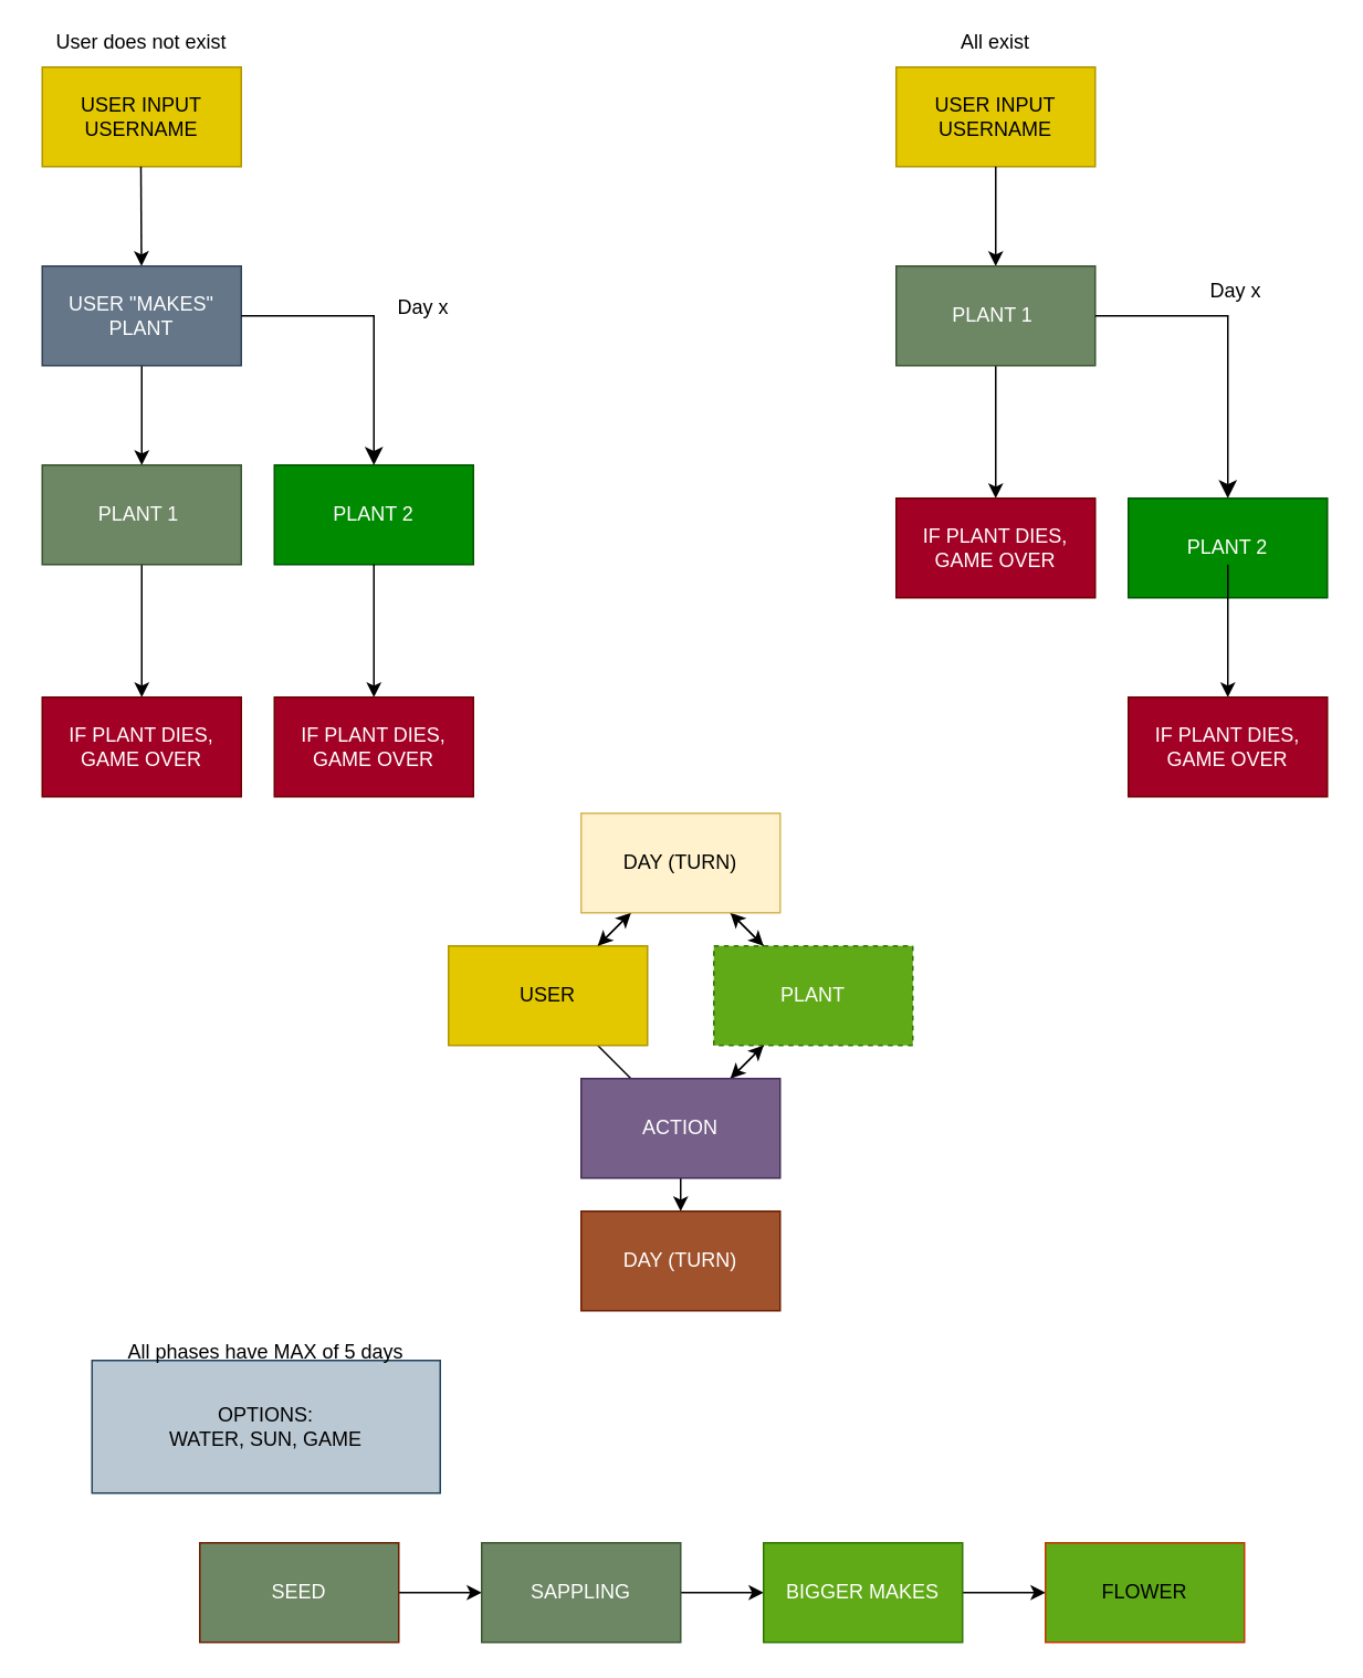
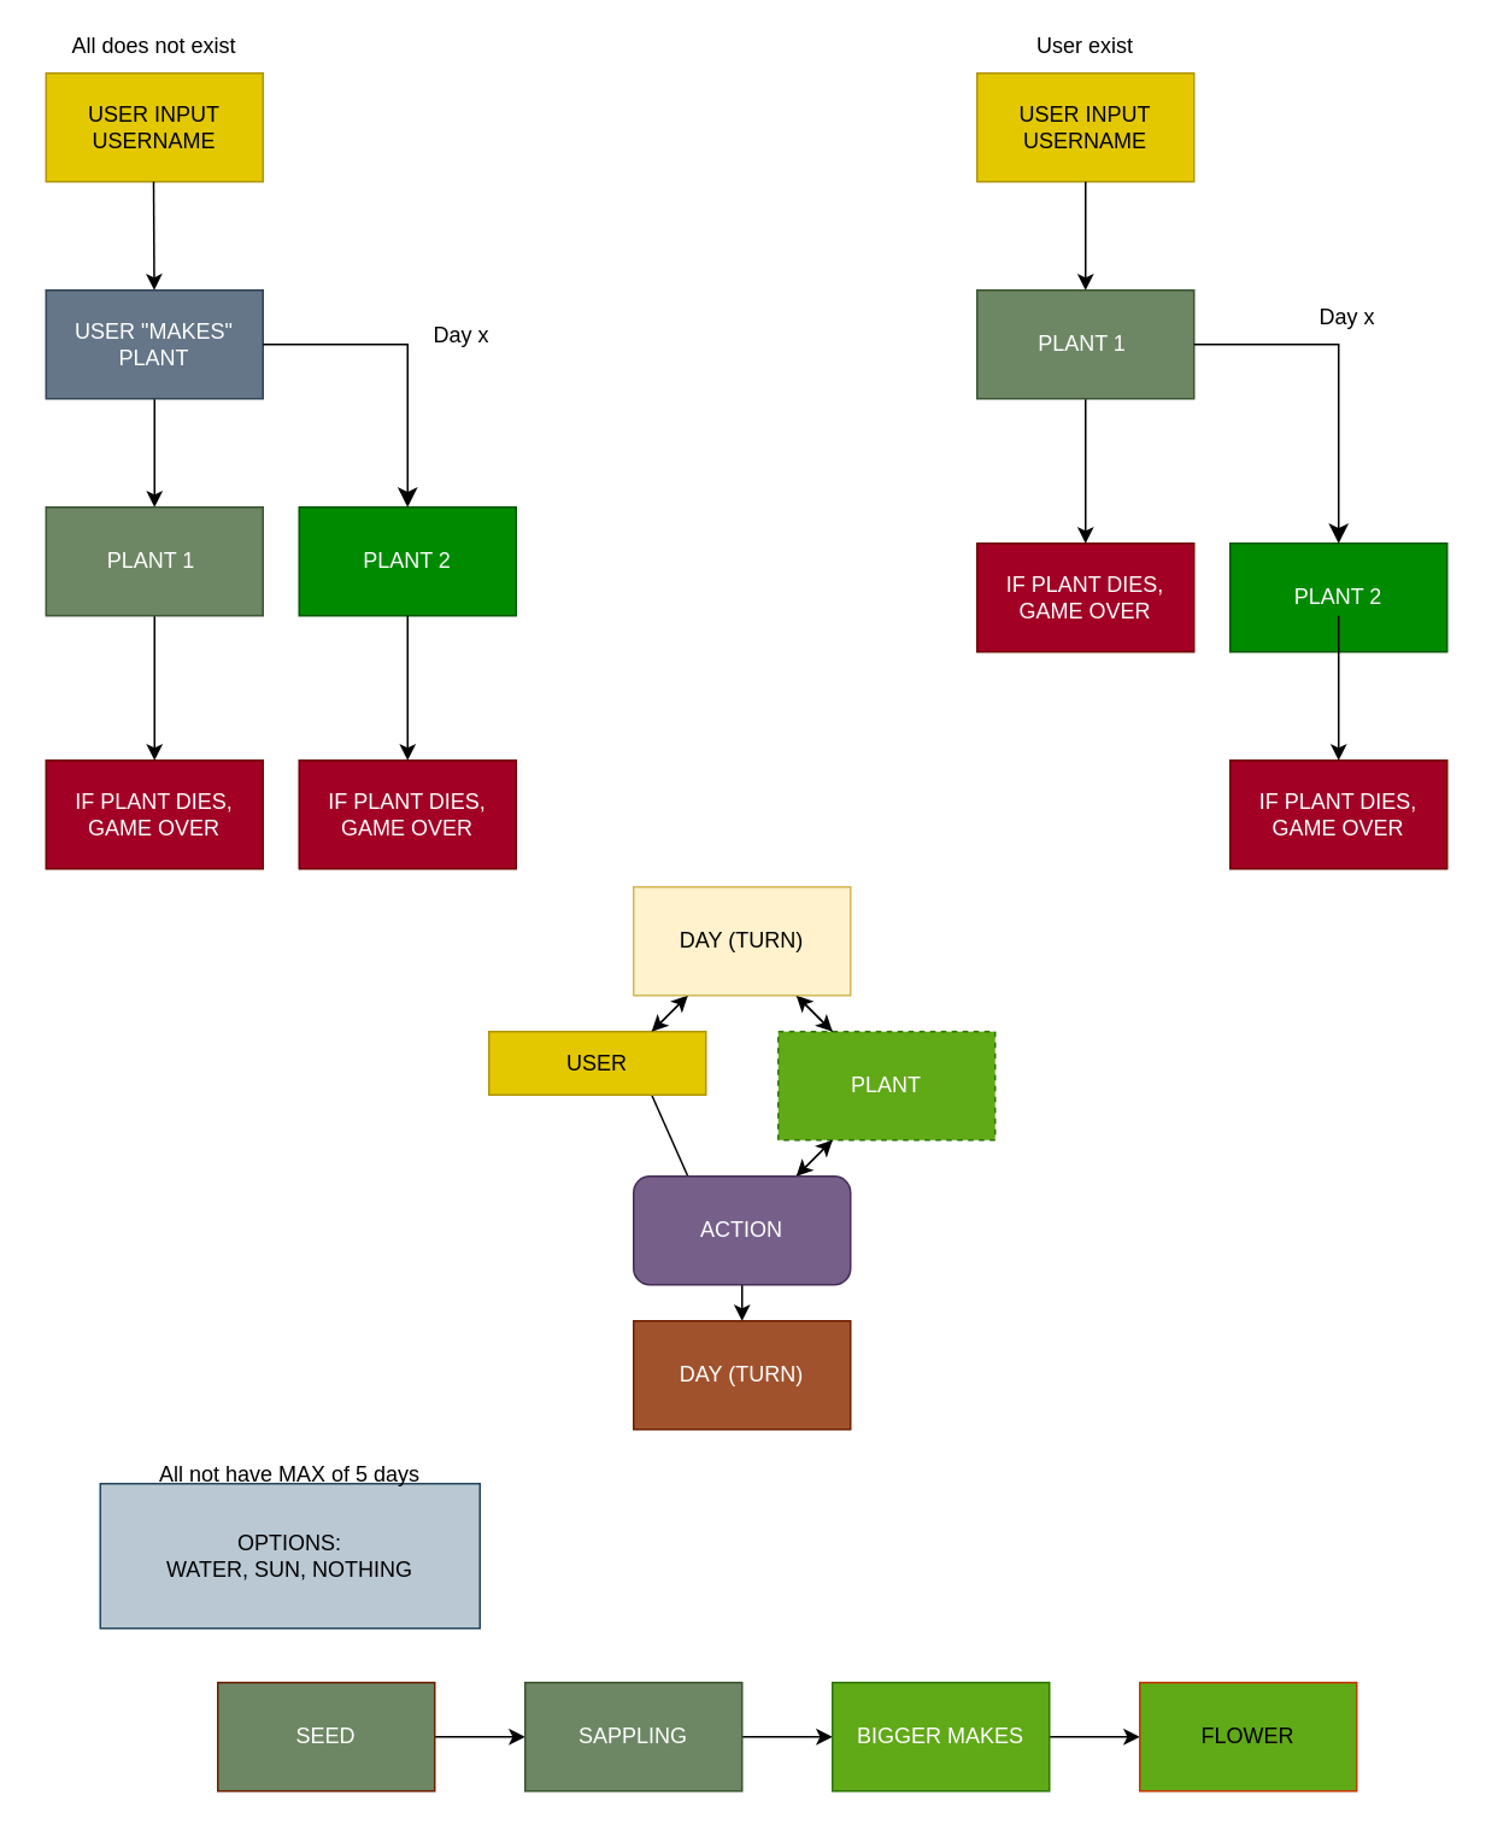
  <mxCell id="0" />
  <mxCell id="1" parent="0" />
  <mxCell id="2" value="USER INPUT USERNAME" style="whiteSpace=wrap;html=1;fillColor=#e3c800;fontColor=#000000;strokeColor=#B09500;" vertex="1" parent="1"><mxGeometry x="25" y="40" width="120" height="60" as="geometry" /></mxCell>
  <mxCell id="3" value="" style="endArrow=classic;html=1;" edge="1" parent="1" target="5"><mxGeometry width="50" height="50" relative="1" as="geometry"><mxPoint x="84.5" y="100" as="sourcePoint" /><mxPoint x="84.5" y="160" as="targetPoint" /></mxGeometry></mxCell>
  <mxCell id="4" style="edgeStyle=none;html=1;" edge="1" parent="1" source="5"><mxGeometry relative="1" as="geometry"><mxPoint x="85" y="280" as="targetPoint" /></mxGeometry></mxCell>
  <mxCell id="5" value="USER &quot;MAKES&quot; PLANT" style="rounded=0;whiteSpace=wrap;html=1;fillColor=#647687;fontColor=#ffffff;strokeColor=#314354;" vertex="1" parent="1"><mxGeometry x="25" y="160" width="120" height="60" as="geometry" /></mxCell>
  <mxCell id="6" value="" style="edgeStyle=none;html=1;" edge="1" parent="1" source="7" target="11"><mxGeometry relative="1" as="geometry" /></mxCell>
  <mxCell id="7" value="PLANT 1&amp;nbsp;" style="rounded=0;whiteSpace=wrap;html=1;fillColor=#6d8764;fontColor=#ffffff;strokeColor=#3A5431;" vertex="1" parent="1"><mxGeometry x="25" y="280" width="120" height="60" as="geometry" /></mxCell>
  <mxCell id="8" value="PLANT 2" style="rounded=0;whiteSpace=wrap;html=1;fillColor=#008a00;fontColor=#ffffff;strokeColor=#005700;" vertex="1" parent="1"><mxGeometry x="165" y="280" width="120" height="60" as="geometry" /></mxCell>
  <mxCell id="9" value="" style="edgeStyle=segmentEdgeStyle;endArrow=classic;html=1;curved=0;rounded=0;endSize=8;startSize=8;exitX=1;exitY=0.5;exitDx=0;exitDy=0;" edge="1" parent="1" source="5" target="8"><mxGeometry width="50" height="50" relative="1" as="geometry"><mxPoint x="185" y="215" as="sourcePoint" /><mxPoint x="235" y="240" as="targetPoint" /><Array as="points"><mxPoint x="225" y="190" /></Array></mxGeometry></mxCell>
  <mxCell id="10" value="Day x" style="text;html=1;strokeColor=none;fillColor=none;align=center;verticalAlign=middle;whiteSpace=wrap;rounded=0;" vertex="1" parent="1"><mxGeometry x="225" y="170" width="60" height="30" as="geometry" /></mxCell>
  <mxCell id="11" value="IF PLANT DIES, GAME OVER" style="whiteSpace=wrap;html=1;fillColor=#a20025;strokeColor=#6F0000;fontColor=#ffffff;rounded=0;" vertex="1" parent="1"><mxGeometry x="25" y="420" width="120" height="60" as="geometry" /></mxCell>
  <mxCell id="12" style="edgeStyle=none;html=1;exitX=0.75;exitY=1;exitDx=0;exitDy=0;entryX=0.25;entryY=0;entryDx=0;entryDy=0;endArrow=none;" edge="1" parent="1" source="14" target="20"><mxGeometry relative="1" as="geometry" /></mxCell>
  <mxCell id="13" style="edgeStyle=none;html=1;exitX=0.75;exitY=0;exitDx=0;exitDy=0;entryX=0.25;entryY=1;entryDx=0;entryDy=0;" edge="1" parent="1" source="14" target="23"><mxGeometry relative="1" as="geometry" /></mxCell>
- <mxCell id="14" value="USER" style="rounded=0;whiteSpace=wrap;html=1;fillColor=#e3c800;fontColor=#000000;strokeColor=#B09500;" vertex="1" parent="1"><mxGeometry x="270" y="570" width="120" height="60" as="geometry" /></mxCell>
+ <mxCell id="14" value="USER" style="rounded=0;whiteSpace=wrap;html=1;fillColor=#e3c800;fontColor=#000000;strokeColor=#B09500;" vertex="1" parent="1"><mxGeometry x="270" y="570" width="120" height="35" as="geometry" /></mxCell>
  <mxCell id="15" style="edgeStyle=none;html=1;exitX=0.25;exitY=1;exitDx=0;exitDy=0;entryX=0.75;entryY=0;entryDx=0;entryDy=0;" edge="1" parent="1" source="17" target="20"><mxGeometry relative="1" as="geometry" /></mxCell>
  <mxCell id="16" style="edgeStyle=none;html=1;exitX=0.25;exitY=0;exitDx=0;exitDy=0;entryX=0.75;entryY=1;entryDx=0;entryDy=0;" edge="1" parent="1" source="17" target="23"><mxGeometry relative="1" as="geometry" /></mxCell>
  <mxCell id="17" value="PLANT" style="rounded=0;whiteSpace=wrap;html=1;fillColor=#60a917;fontColor=#ffffff;strokeColor=#2D7600;dashed=1;" vertex="1" parent="1"><mxGeometry x="430" y="570" width="120" height="60" as="geometry" /></mxCell>
  <mxCell id="18" style="edgeStyle=none;html=1;exitX=0.75;exitY=0;exitDx=0;exitDy=0;entryX=0.25;entryY=1;entryDx=0;entryDy=0;" edge="1" parent="1" source="20" target="17"><mxGeometry relative="1" as="geometry" /></mxCell>
  <mxCell id="19" style="edgeStyle=none;html=1;exitX=0.5;exitY=1;exitDx=0;exitDy=0;" edge="1" parent="1" source="20" target="48"><mxGeometry relative="1" as="geometry" /></mxCell>
- <mxCell id="20" value="ACTION" style="rounded=0;whiteSpace=wrap;html=1;fillColor=#76608a;fontColor=#ffffff;strokeColor=#432D57;" vertex="1" parent="1"><mxGeometry x="350" y="650" width="120" height="60" as="geometry" /></mxCell>
+ <mxCell id="20" value="ACTION" style="whiteSpace=wrap;html=1;fillColor=#76608a;fontColor=#ffffff;strokeColor=#432D57;rounded=1;" vertex="1" parent="1"><mxGeometry x="350" y="650" width="120" height="60" as="geometry" /></mxCell>
  <mxCell id="21" style="edgeStyle=none;html=1;exitX=0.25;exitY=1;exitDx=0;exitDy=0;entryX=0.75;entryY=0;entryDx=0;entryDy=0;" edge="1" parent="1" source="23" target="14"><mxGeometry relative="1" as="geometry"><mxPoint x="365" y="570" as="targetPoint" /></mxGeometry></mxCell>
  <mxCell id="22" style="edgeStyle=none;html=1;exitX=0.75;exitY=1;exitDx=0;exitDy=0;entryX=0.25;entryY=0;entryDx=0;entryDy=0;" edge="1" parent="1" source="23" target="17"><mxGeometry relative="1" as="geometry" /></mxCell>
  <mxCell id="23" value="DAY (TURN)" style="rounded=0;whiteSpace=wrap;html=1;fillColor=#fff2cc;strokeColor=#d6b656;" vertex="1" parent="1"><mxGeometry x="350" y="490" width="120" height="60" as="geometry" /></mxCell>
  <mxCell id="24" value="" style="edgeStyle=none;html=1;" edge="1" parent="1" source="25"><mxGeometry relative="1" as="geometry"><mxPoint x="290" y="960" as="targetPoint" /></mxGeometry></mxCell>
  <mxCell id="25" value="SEED" style="rounded=0;whiteSpace=wrap;html=1;fillColor=#6d8764;fontColor=#ffffff;strokeColor=#6D1F00;" vertex="1" parent="1"><mxGeometry x="120" y="930" width="120" height="60" as="geometry" /></mxCell>
  <mxCell id="26" value="" style="edgeStyle=none;html=1;" edge="1" parent="1" source="27"><mxGeometry relative="1" as="geometry"><mxPoint x="460" y="960" as="targetPoint" /></mxGeometry></mxCell>
  <mxCell id="27" value="SAPPLING" style="rounded=0;whiteSpace=wrap;html=1;fillColor=#6d8764;fontColor=#ffffff;strokeColor=#3A5431;" vertex="1" parent="1"><mxGeometry x="290" y="930" width="120" height="60" as="geometry" /></mxCell>
  <mxCell id="28" value="" style="edgeStyle=none;html=1;" edge="1" parent="1" source="29"><mxGeometry relative="1" as="geometry"><mxPoint x="630" y="960" as="targetPoint" /></mxGeometry></mxCell>
  <mxCell id="29" value="BIGGER MAKES" style="whiteSpace=wrap;html=1;rounded=0;fillColor=#60a917;fontColor=#ffffff;strokeColor=#2D7600;" vertex="1" parent="1"><mxGeometry x="460" y="930" width="120" height="60" as="geometry" /></mxCell>
  <mxCell id="30" style="edgeStyle=none;html=1;" edge="1" parent="1"><mxGeometry relative="1" as="geometry"><mxPoint x="690" y="960" as="targetPoint" /><mxPoint x="690" y="960" as="sourcePoint" /></mxGeometry></mxCell>
  <mxCell id="31" value="FLOWER" style="whiteSpace=wrap;html=1;rounded=0;fillColor=#60a917;strokeColor=#C73500;fontColor=#000000;" vertex="1" parent="1"><mxGeometry x="630" y="930" width="120" height="60" as="geometry" /></mxCell>
- <mxCell id="32" value="OPTIONS:&lt;br&gt;WATER, SUN, GAME" style="rounded=0;whiteSpace=wrap;html=1;fillColor=#bac8d3;strokeColor=#23445d;" vertex="1" parent="1"><mxGeometry x="55" y="820" width="210" height="80" as="geometry" /></mxCell>
- <mxCell id="33" value="All phases have MAX of 5 days" style="text;html=1;strokeColor=none;fillColor=none;align=center;verticalAlign=middle;whiteSpace=wrap;rounded=0;" vertex="1" parent="1"><mxGeometry x="70" y="800" width="180" height="30" as="geometry" /></mxCell>
+ <mxCell id="32" value="OPTIONS:&lt;br&gt;WATER, SUN, NOTHING" style="rounded=0;whiteSpace=wrap;html=1;fillColor=#bac8d3;strokeColor=#23445d;" vertex="1" parent="1"><mxGeometry x="55" y="820" width="210" height="80" as="geometry" /></mxCell>
+ <mxCell id="33" value="All not have MAX of 5 days" style="text;html=1;strokeColor=none;fillColor=none;align=center;verticalAlign=middle;whiteSpace=wrap;rounded=0;" vertex="1" parent="1"><mxGeometry x="70" y="800" width="180" height="30" as="geometry" /></mxCell>
  <mxCell id="34" value="" style="edgeStyle=none;html=1;" edge="1" parent="1" target="35"><mxGeometry relative="1" as="geometry"><mxPoint x="225" y="340" as="sourcePoint" /></mxGeometry></mxCell>
  <mxCell id="35" value="IF PLANT DIES, GAME OVER" style="whiteSpace=wrap;html=1;fillColor=#a20025;strokeColor=#6F0000;fontColor=#ffffff;rounded=0;" vertex="1" parent="1"><mxGeometry x="165" y="420" width="120" height="60" as="geometry" /></mxCell>
  <mxCell id="36" value="USER INPUT USERNAME" style="whiteSpace=wrap;html=1;fillColor=#e3c800;fontColor=#000000;strokeColor=#B09500;" vertex="1" parent="1"><mxGeometry x="540" y="40" width="120" height="60" as="geometry" /></mxCell>
  <mxCell id="37" style="edgeStyle=none;html=1;" edge="1" parent="1"><mxGeometry relative="1" as="geometry"><mxPoint x="600" y="160" as="targetPoint" /><mxPoint x="600" y="100" as="sourcePoint" /></mxGeometry></mxCell>
  <mxCell id="38" value="" style="edgeStyle=none;html=1;" edge="1" parent="1" source="39" target="43"><mxGeometry relative="1" as="geometry" /></mxCell>
  <mxCell id="39" value="PLANT 1&amp;nbsp;" style="rounded=0;whiteSpace=wrap;html=1;fillColor=#6d8764;fontColor=#ffffff;strokeColor=#3A5431;" vertex="1" parent="1"><mxGeometry x="540" y="160" width="120" height="60" as="geometry" /></mxCell>
  <mxCell id="40" value="PLANT 2" style="rounded=0;whiteSpace=wrap;html=1;fillColor=#008a00;fontColor=#ffffff;strokeColor=#005700;" vertex="1" parent="1"><mxGeometry x="680" y="300" width="120" height="60" as="geometry" /></mxCell>
  <mxCell id="41" value="" style="edgeStyle=segmentEdgeStyle;endArrow=classic;html=1;curved=0;rounded=0;endSize=8;startSize=8;exitX=1;exitY=0.5;exitDx=0;exitDy=0;" edge="1" parent="1" target="40"><mxGeometry width="50" height="50" relative="1" as="geometry"><mxPoint x="660" y="190" as="sourcePoint" /><mxPoint x="750" y="240" as="targetPoint" /><Array as="points"><mxPoint x="740" y="190" /></Array></mxGeometry></mxCell>
  <mxCell id="42" value="Day x" style="text;html=1;strokeColor=none;fillColor=none;align=center;verticalAlign=middle;whiteSpace=wrap;rounded=0;" vertex="1" parent="1"><mxGeometry x="715" y="160" width="60" height="30" as="geometry" /></mxCell>
  <mxCell id="43" value="IF PLANT DIES, GAME OVER" style="whiteSpace=wrap;html=1;fillColor=#a20025;strokeColor=#6F0000;fontColor=#ffffff;rounded=0;" vertex="1" parent="1"><mxGeometry x="540" y="300" width="120" height="60" as="geometry" /></mxCell>
  <mxCell id="44" value="" style="edgeStyle=none;html=1;" edge="1" parent="1" target="45"><mxGeometry relative="1" as="geometry"><mxPoint x="740" y="340" as="sourcePoint" /></mxGeometry></mxCell>
  <mxCell id="45" value="IF PLANT DIES, GAME OVER" style="whiteSpace=wrap;html=1;fillColor=#a20025;strokeColor=#6F0000;fontColor=#ffffff;rounded=0;" vertex="1" parent="1"><mxGeometry x="680" y="420" width="120" height="60" as="geometry" /></mxCell>
- <mxCell id="46" value="User does not exist" style="text;html=1;strokeColor=none;fillColor=none;align=center;verticalAlign=middle;whiteSpace=wrap;rounded=0;" vertex="1" parent="1"><mxGeometry x="20" y="20" width="130" height="10" as="geometry" /></mxCell>
- <mxCell id="47" value="All exist" style="text;html=1;strokeColor=none;fillColor=none;align=center;verticalAlign=middle;whiteSpace=wrap;rounded=0;" vertex="1" parent="1"><mxGeometry x="535" y="20" width="130" height="10" as="geometry" /></mxCell>
+ <mxCell id="46" value="All does not exist" style="text;html=1;strokeColor=none;fillColor=none;align=center;verticalAlign=middle;whiteSpace=wrap;rounded=0;" vertex="1" parent="1"><mxGeometry x="20" y="20" width="130" height="10" as="geometry" /></mxCell>
+ <mxCell id="47" value="User exist" style="text;html=1;strokeColor=none;fillColor=none;align=center;verticalAlign=middle;whiteSpace=wrap;rounded=0;" vertex="1" parent="1"><mxGeometry x="535" y="20" width="130" height="10" as="geometry" /></mxCell>
  <mxCell id="48" value="DAY (TURN)" style="whiteSpace=wrap;html=1;fillColor=#a0522d;strokeColor=#6D1F00;rounded=0;fontColor=#ffffff;" vertex="1" parent="1"><mxGeometry x="350" y="730" width="120" height="60" as="geometry" /></mxCell>
